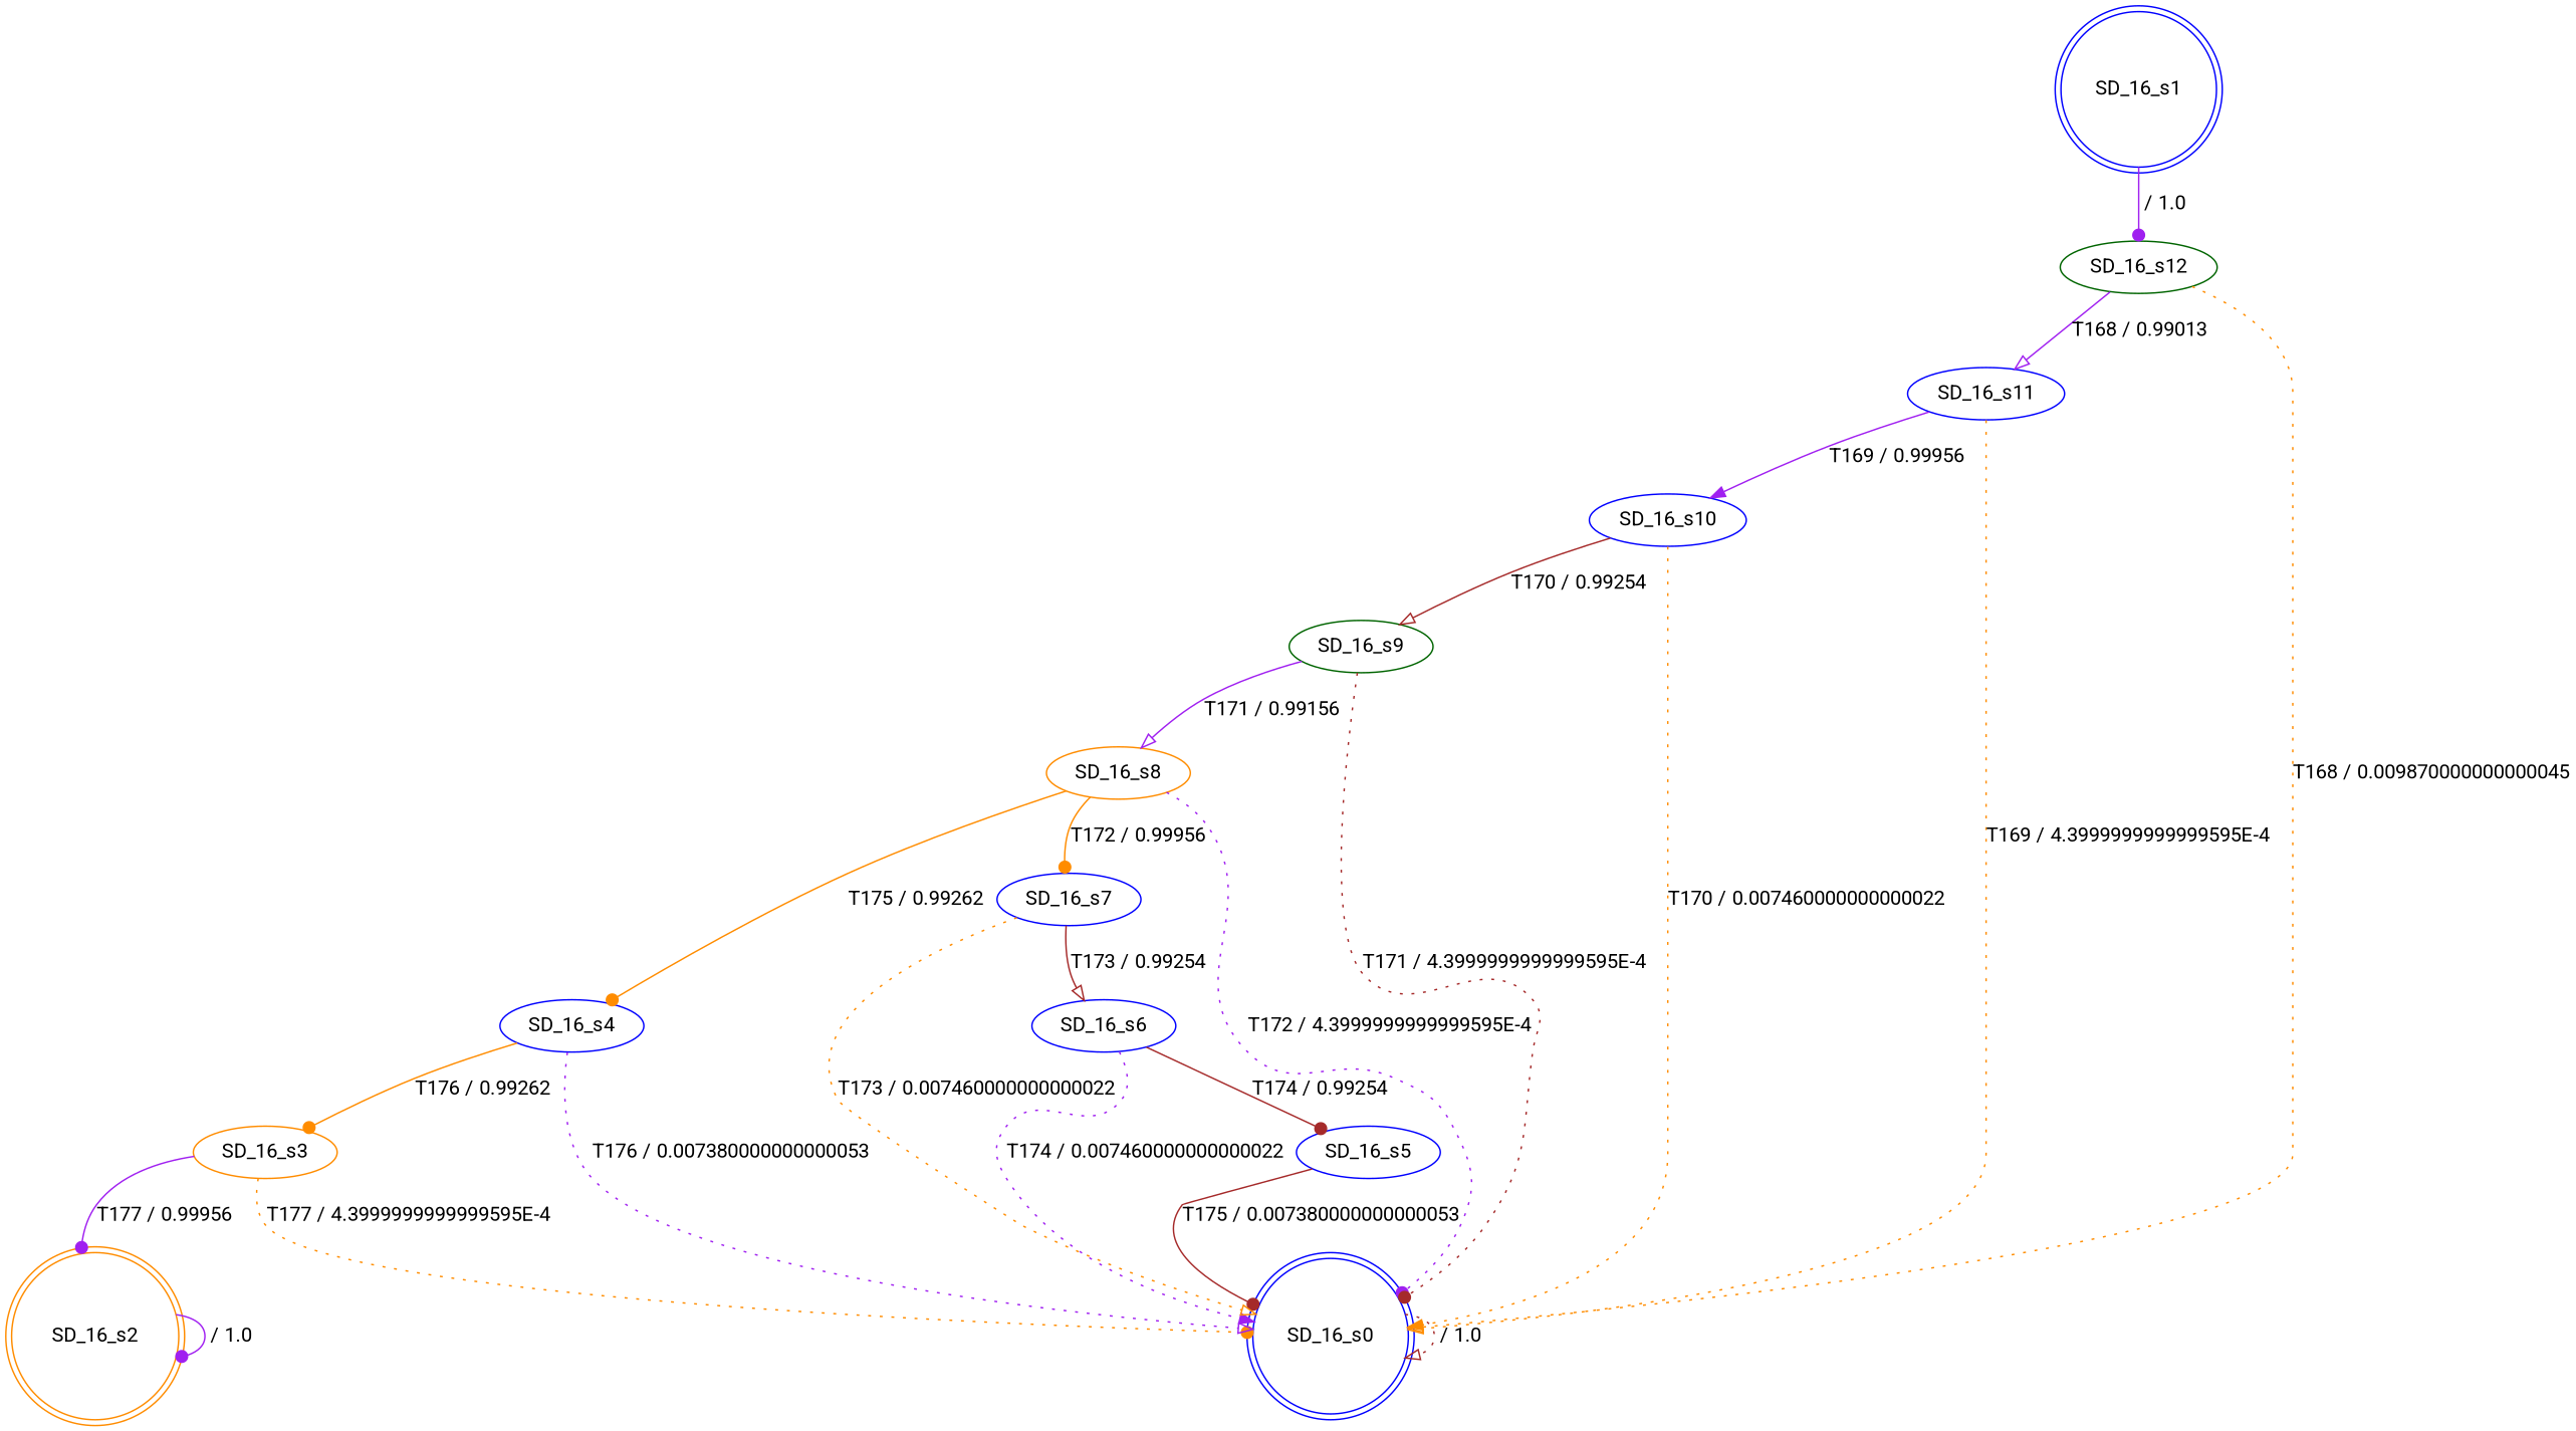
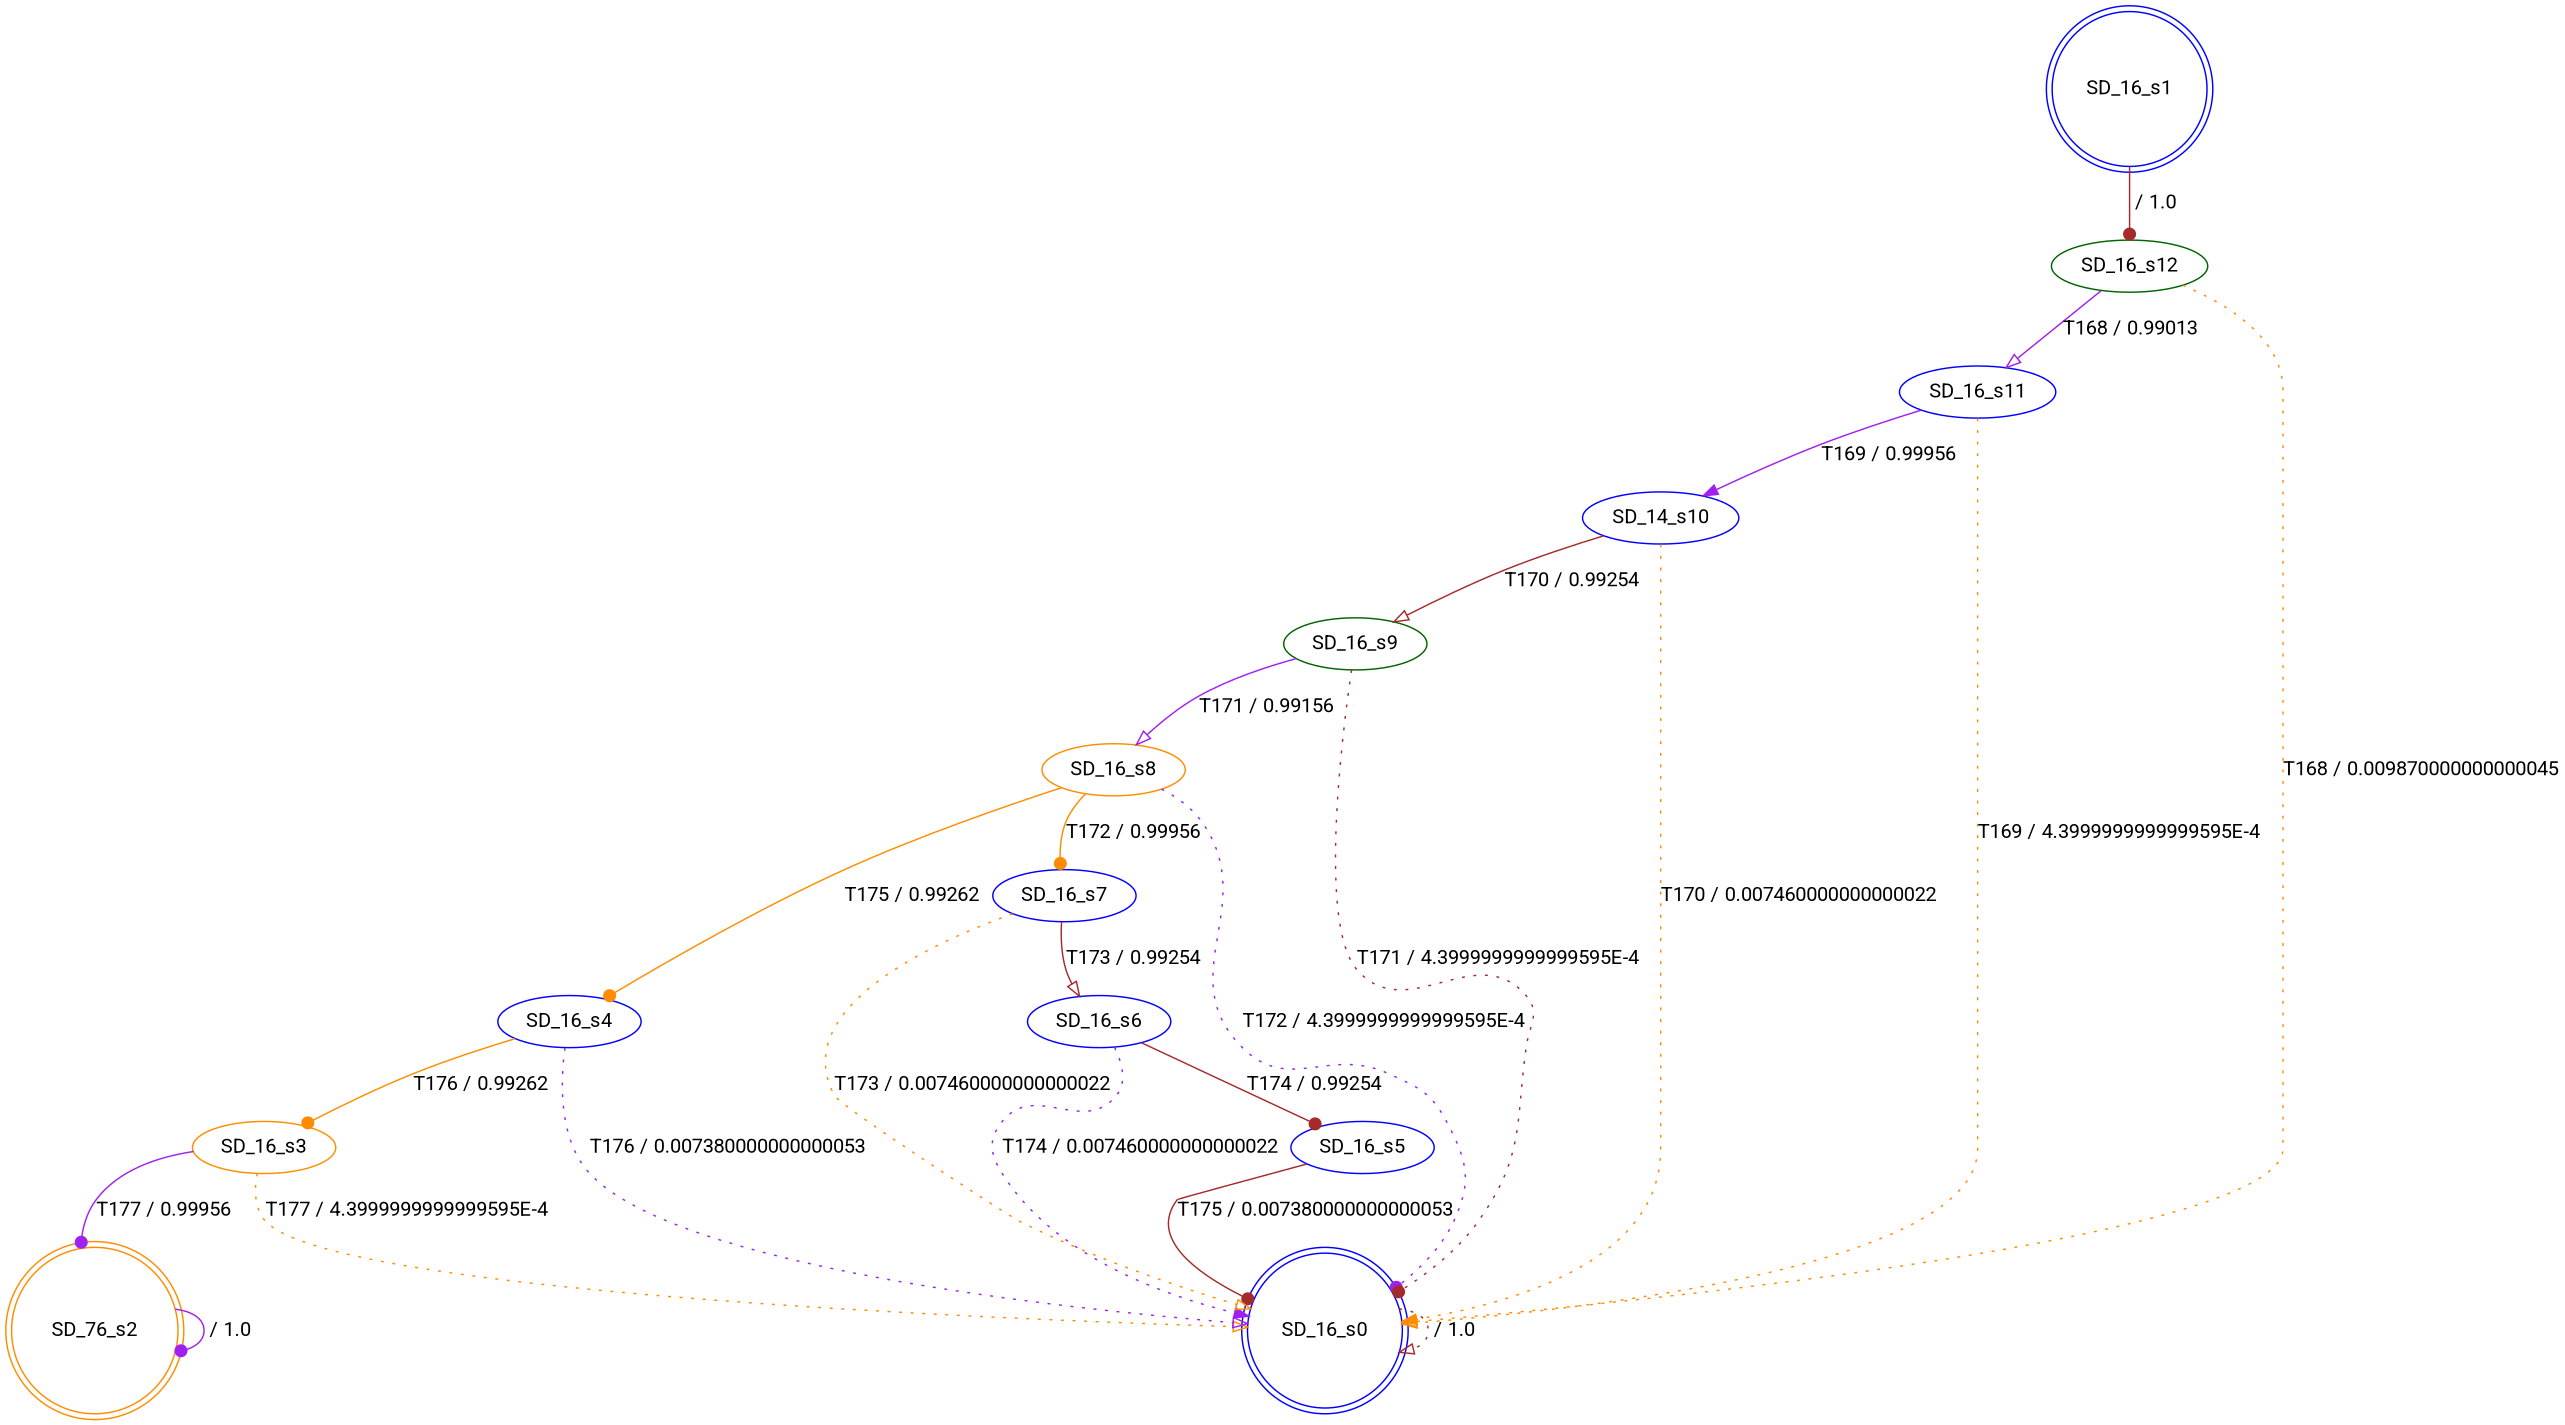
  digraph {
    fontname=Roboto
    node [color=blue fontname=Roboto]
    edge [arrowhead=onormal color=darkorange fontname=Roboto]
    n1 [label=SD_16_s0 shape=doublecircle]
    n2 [label=SD_16_s1 shape=doublecircle]
    n3 [color=darkgreen label=SD_16_s12]
    n4 [label=SD_16_s11]
-   n5 [color=darkorange label=SD_16_s2 shape=doublecircle]
+   n5 [color=darkorange label=SD_76_s2 shape=doublecircle]
    n6 [color=darkorange label=SD_16_s3]
    n7 [label=SD_16_s4]
    n8 [label=SD_16_s5]
    n9 [label=SD_16_s6]
    n10 [label=SD_16_s7]
    n11 [color=darkorange label=SD_16_s8]
    n12 [color=darkgreen label=SD_16_s9]
-   n13 [label=SD_16_s10]
+   n13 [label=SD_14_s10]
    n1 -> n1 [color=brown label=" / 1.0" style=dotted]
-   n2 -> n3 [arrowhead=dot color=purple label=" / 1.0"]
+   n2 -> n3 [arrowhead=dot color=brown label=" / 1.0"]
    n3 -> n1 [label="T168 / 0.009870000000000045" style=dotted]
    n3 -> n4 [color=purple label="T168 / 0.99013"]
    n4 -> n1 [label="T169 / 4.3999999999999595E-4" style=dotted]
    n4 -> n13 [arrowhead=normal color=purple label="T169 / 0.99956"]
    n5 -> n5 [arrowhead=dot color=purple label=" / 1.0"]
-   n6 -> n1 [arrowhead=dot label="T177 / 4.3999999999999595E-4" style=dotted]
+   n6 -> n1 [label="T177 / 4.3999999999999595E-4" style=dotted]
    n6 -> n5 [arrowhead=dot color=purple label="T177 / 0.99956"]
    n7 -> n1 [color=purple label="T176 / 0.007380000000000053" style=dotted]
    n7 -> n6 [arrowhead=dot label="T176 / 0.99262"]
    n8 -> n1 [arrowhead=dot color=brown label="T175 / 0.007380000000000053" style=solid]
    n9 -> n1 [arrowhead=normal color=purple label="T174 / 0.007460000000000022" style=dotted]
    n9 -> n8 [arrowhead=dot color=brown label="T174 / 0.99254"]
    n10 -> n1 [label="T173 / 0.007460000000000022" style=dotted]
    n10 -> n9 [color=brown label="T173 / 0.99254"]
    n11 -> n1 [arrowhead=dot color=purple label="T172 / 4.3999999999999595E-4" style=dotted]
    n11 -> n7 [arrowhead=dot label="T175 / 0.99262"]
    n11 -> n10 [arrowhead=dot label="T172 / 0.99956"]
    n12 -> n1 [arrowhead=dot color=brown label="T171 / 4.3999999999999595E-4" style=dotted]
    n12 -> n11 [color=purple label="T171 / 0.99156"]
    n13 -> n1 [arrowhead=normal label="T170 / 0.007460000000000022" style=dotted]
    n13 -> n12 [color=brown label="T170 / 0.99254"]
  }
